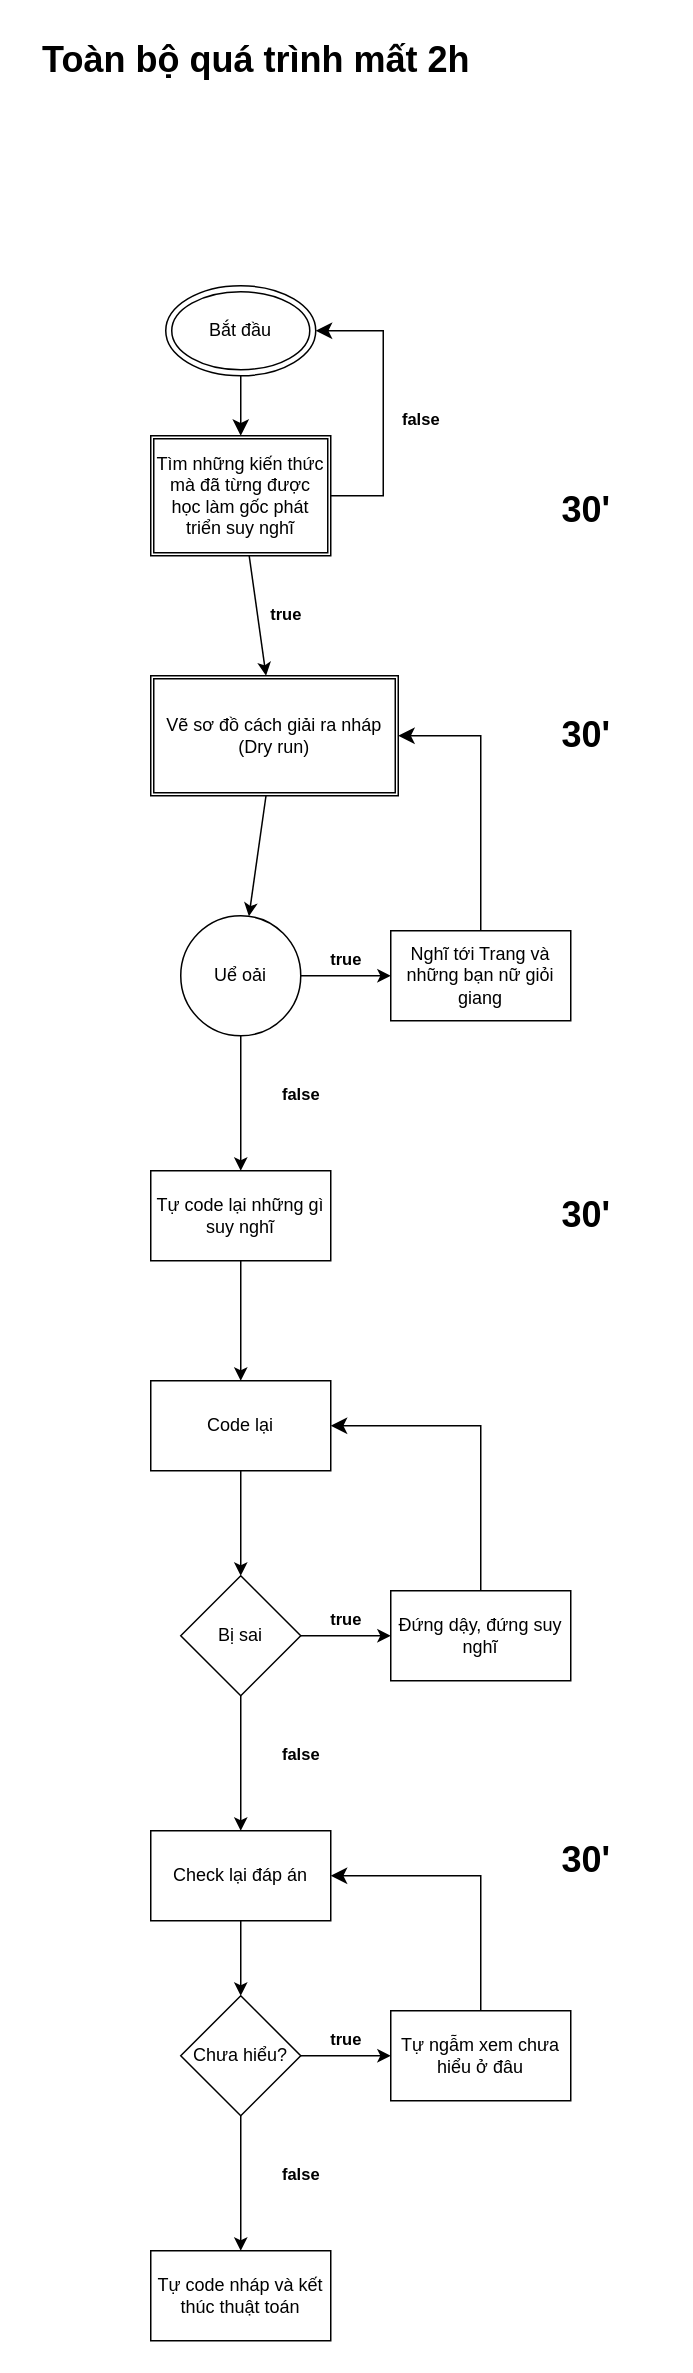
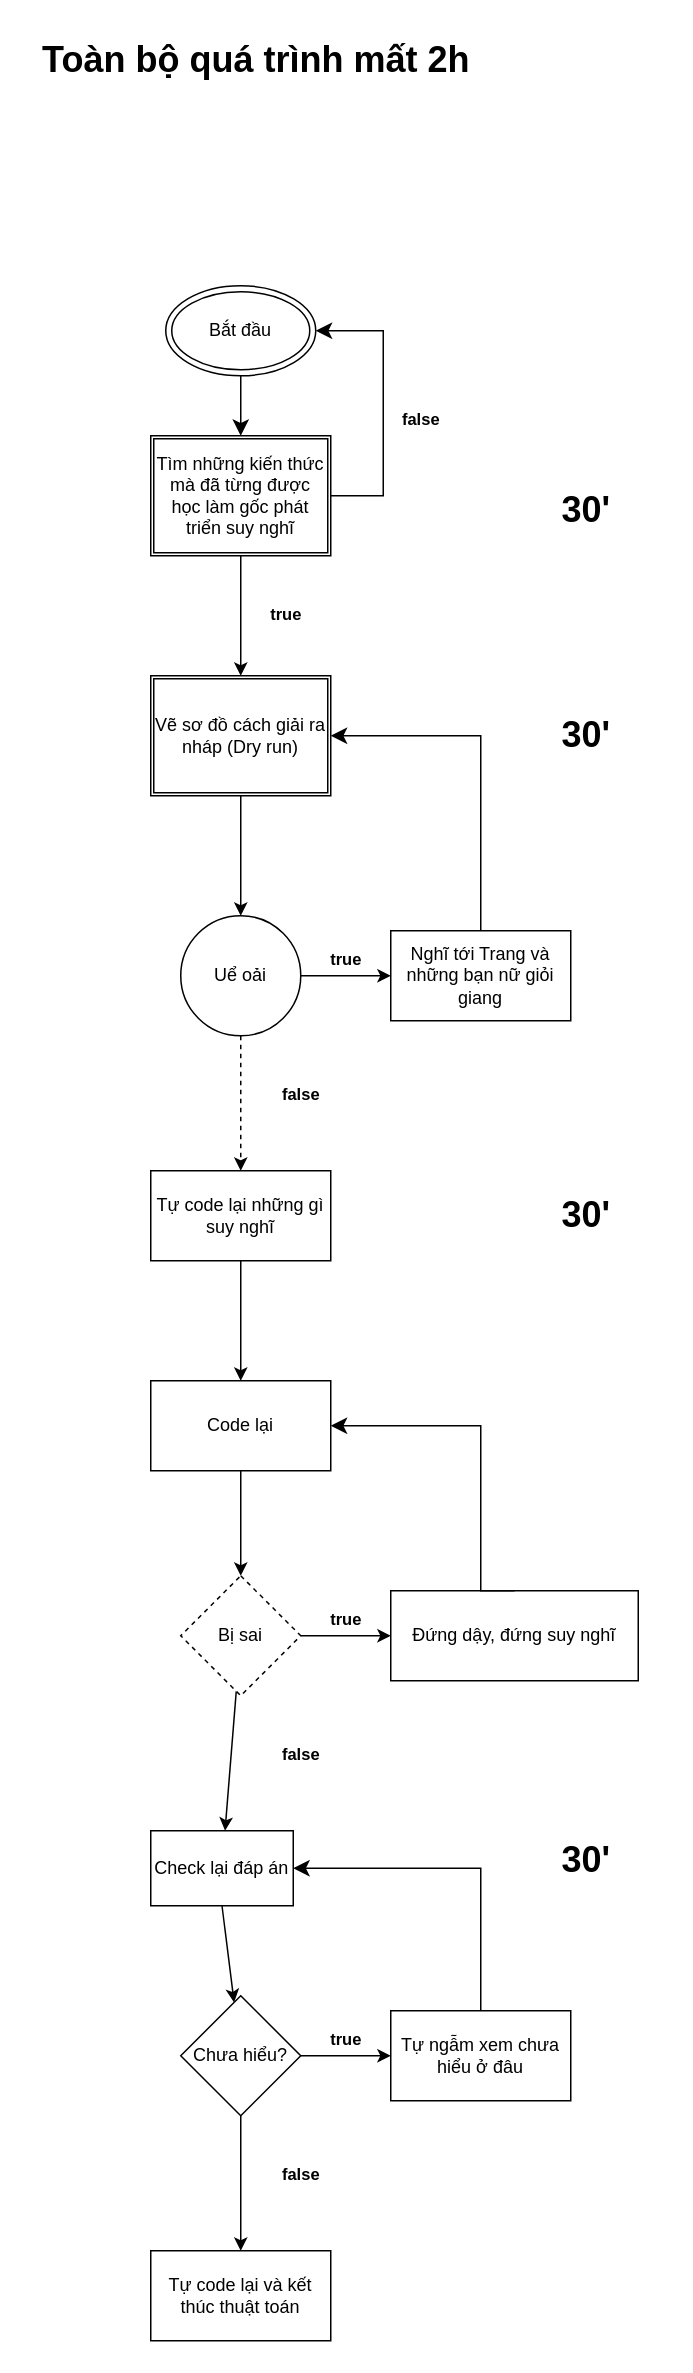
  <mxCell id="0" />
  <mxCell id="1" parent="0" />
  <mxCell id="2" value="Bắt đầu" style="ellipse;shape=doubleEllipse;whiteSpace=wrap;html=1;" parent="1" vertex="1"><mxGeometry x="110" y="190" width="100" height="60" as="geometry" /></mxCell>
  <mxCell id="3" value="" style="edgeStyle=none;html=1;" parent="1" source="4" target="6" edge="1"><mxGeometry relative="1" as="geometry" /></mxCell>
  <mxCell id="4" value="Tìm những kiến thức mà đã từng được học làm gốc phát triển suy nghĩ" style="shape=ext;double=1;rounded=0;whiteSpace=wrap;html=1;" parent="1" vertex="1"><mxGeometry x="100" y="290" width="120" height="80" as="geometry" /></mxCell>
  <mxCell id="5" value="" style="edgeStyle=none;html=1;" parent="1" source="6" target="10" edge="1"><mxGeometry relative="1" as="geometry" /></mxCell>
- <mxCell id="6" value="Vẽ sơ đồ cách giải ra nháp (Dry run)" style="shape=ext;double=1;rounded=0;whiteSpace=wrap;html=1;" parent="1" vertex="1"><mxGeometry x="100" y="450" width="165" height="80" as="geometry" /></mxCell>
+ <mxCell id="6" value="Vẽ sơ đồ cách giải ra nháp (Dry run)" style="shape=ext;double=1;rounded=0;whiteSpace=wrap;html=1;" parent="1" vertex="1"><mxGeometry x="100" y="450" width="120" height="80" as="geometry" /></mxCell>
  <mxCell id="7" value="" style="edgeStyle=elbowEdgeStyle;elbow=horizontal;endArrow=classic;html=1;curved=0;rounded=0;endSize=8;startSize=8;exitX=1;exitY=0.5;exitDx=0;exitDy=0;entryX=1;entryY=0.5;entryDx=0;entryDy=0;" parent="1" source="4" target="2" edge="1"><mxGeometry width="50" height="50" relative="1" as="geometry"><mxPoint x="230" y="390" as="sourcePoint" /><mxPoint x="280" y="230" as="targetPoint" /><Array as="points"><mxPoint x="255" y="320" /></Array></mxGeometry></mxCell>
  <mxCell id="8" value="" style="edgeStyle=none;html=1;" parent="1" source="10" target="11" edge="1"><mxGeometry relative="1" as="geometry" /></mxCell>
- <mxCell id="9" value="" style="edgeStyle=none;html=1;fontSize=11;" parent="1" source="10" target="18" edge="1"><mxGeometry relative="1" as="geometry" /></mxCell>
+ <mxCell id="9" value="" style="edgeStyle=none;html=1;fontSize=11;dashed=1;" parent="1" source="10" target="18" edge="1"><mxGeometry relative="1" as="geometry" /></mxCell>
  <mxCell id="10" value="Uể oải" style="ellipse;whiteSpace=wrap;html=1;" parent="1" vertex="1"><mxGeometry x="120" y="610" width="80" height="80" as="geometry" /></mxCell>
  <mxCell id="11" value="Nghĩ tới Trang và những bạn nữ giỏi giang" style="rounded=0;whiteSpace=wrap;html=1;" parent="1" vertex="1"><mxGeometry x="260" y="620" width="120" height="60" as="geometry" /></mxCell>
  <mxCell id="12" value="" style="edgeStyle=elbowEdgeStyle;elbow=horizontal;endArrow=classic;html=1;curved=0;rounded=0;endSize=8;startSize=8;exitX=0.5;exitY=0;exitDx=0;exitDy=0;entryX=1;entryY=0.5;entryDx=0;entryDy=0;" parent="1" source="11" target="6" edge="1"><mxGeometry width="50" height="50" relative="1" as="geometry"><mxPoint x="230" y="560" as="sourcePoint" /><mxPoint x="280" y="510" as="targetPoint" /><Array as="points"><mxPoint x="320" y="570" /></Array></mxGeometry></mxCell>
  <mxCell id="13" value="&lt;font style=&quot;font-size: 11px;&quot;&gt;true&lt;/font&gt;" style="text;strokeColor=none;fillColor=none;html=1;fontSize=24;fontStyle=1;verticalAlign=middle;align=center;" parent="1" vertex="1"><mxGeometry x="210" y="630" width="40" height="10" as="geometry" /></mxCell>
  <mxCell id="14" value="&lt;font style=&quot;font-size: 11px;&quot;&gt;true&lt;/font&gt;" style="text;strokeColor=none;fillColor=none;html=1;fontSize=24;fontStyle=1;verticalAlign=middle;align=center;" parent="1" vertex="1"><mxGeometry x="170" y="400" width="40" height="10" as="geometry" /></mxCell>
  <mxCell id="15" value="&lt;font style=&quot;font-size: 11px;&quot;&gt;false&lt;br&gt;&lt;/font&gt;" style="text;strokeColor=none;fillColor=none;html=1;fontSize=24;fontStyle=1;verticalAlign=middle;align=center;" parent="1" vertex="1"><mxGeometry x="260" y="270" width="40" height="10" as="geometry" /></mxCell>
  <mxCell id="16" value="&lt;font style=&quot;font-size: 11px;&quot;&gt;false&lt;br&gt;&lt;/font&gt;" style="text;strokeColor=none;fillColor=none;html=1;fontSize=24;fontStyle=1;verticalAlign=middle;align=center;" parent="1" vertex="1"><mxGeometry x="180" y="720" width="40" height="10" as="geometry" /></mxCell>
  <mxCell id="17" value="" style="edgeStyle=none;html=1;fontSize=11;" parent="1" source="18" target="20" edge="1"><mxGeometry relative="1" as="geometry" /></mxCell>
  <mxCell id="18" value="Tự code lại những gì suy nghĩ" style="whiteSpace=wrap;html=1;rounded=0;" parent="1" vertex="1"><mxGeometry x="100" y="780" width="120" height="60" as="geometry" /></mxCell>
  <mxCell id="19" value="" style="edgeStyle=none;html=1;fontSize=11;" parent="1" source="20" target="23" edge="1"><mxGeometry relative="1" as="geometry" /></mxCell>
  <mxCell id="20" value="Code lại" style="whiteSpace=wrap;html=1;rounded=0;" parent="1" vertex="1"><mxGeometry x="100" y="920" width="120" height="60" as="geometry" /></mxCell>
  <mxCell id="21" value="" style="edgeStyle=none;html=1;fontSize=11;" parent="1" source="23" target="24" edge="1"><mxGeometry relative="1" as="geometry" /></mxCell>
  <mxCell id="22" value="" style="edgeStyle=none;html=1;fontSize=11;" parent="1" source="23" target="27" edge="1"><mxGeometry relative="1" as="geometry" /></mxCell>
- <mxCell id="23" value="Bị sai" style="rhombus;whiteSpace=wrap;html=1;rounded=0;" parent="1" vertex="1"><mxGeometry x="120" y="1050" width="80" height="80" as="geometry" /></mxCell>
- <mxCell id="24" value="Đứng dậy, đứng suy nghĩ" style="whiteSpace=wrap;html=1;rounded=0;" parent="1" vertex="1"><mxGeometry x="260" y="1060" width="120" height="60" as="geometry" /></mxCell>
+ <mxCell id="23" value="Bị sai" style="rhombus;whiteSpace=wrap;html=1;rounded=0;dashed=1;" parent="1" vertex="1"><mxGeometry x="120" y="1050" width="80" height="80" as="geometry" /></mxCell>
+ <mxCell id="24" value="Đứng dậy, đứng suy nghĩ" style="whiteSpace=wrap;html=1;rounded=0;" parent="1" vertex="1"><mxGeometry x="260" y="1060" width="165" height="60" as="geometry" /></mxCell>
  <mxCell id="25" value="" style="edgeStyle=elbowEdgeStyle;elbow=horizontal;endArrow=classic;html=1;curved=0;rounded=0;endSize=8;startSize=8;fontSize=11;exitX=0.5;exitY=0;exitDx=0;exitDy=0;entryX=1;entryY=0.5;entryDx=0;entryDy=0;" parent="1" source="24" target="20" edge="1"><mxGeometry width="50" height="50" relative="1" as="geometry"><mxPoint x="230" y="930" as="sourcePoint" /><mxPoint x="280" y="880" as="targetPoint" /><Array as="points"><mxPoint x="320" y="960" /></Array></mxGeometry></mxCell>
  <mxCell id="26" style="edgeStyle=none;html=1;exitX=0.5;exitY=1;exitDx=0;exitDy=0;" edge="1" parent="1" source="27" target="32"><mxGeometry relative="1" as="geometry" /></mxCell>
- <mxCell id="27" value="Check lại đáp án" style="whiteSpace=wrap;html=1;rounded=0;" parent="1" vertex="1"><mxGeometry x="100" y="1220" width="120" height="60" as="geometry" /></mxCell>
+ <mxCell id="27" value="Check lại đáp án" style="whiteSpace=wrap;html=1;rounded=0;" parent="1" vertex="1"><mxGeometry x="100" y="1220" width="95" height="50" as="geometry" /></mxCell>
  <mxCell id="28" value="" style="edgeStyle=segmentEdgeStyle;endArrow=classic;html=1;curved=0;rounded=0;endSize=8;startSize=8;exitX=0.5;exitY=1;exitDx=0;exitDy=0;entryX=0.5;entryY=0;entryDx=0;entryDy=0;" edge="1" parent="1" source="2" target="4"><mxGeometry width="50" height="50" relative="1" as="geometry"><mxPoint x="230" y="460" as="sourcePoint" /><mxPoint x="280" y="410" as="targetPoint" /></mxGeometry></mxCell>
  <mxCell id="29" value="&lt;font style=&quot;font-size: 11px;&quot;&gt;true&lt;/font&gt;" style="text;strokeColor=none;fillColor=none;html=1;fontSize=24;fontStyle=1;verticalAlign=middle;align=center;" vertex="1" parent="1"><mxGeometry x="210" y="1070" width="40" height="10" as="geometry" /></mxCell>
  <mxCell id="30" value="" style="edgeStyle=none;html=1;" edge="1" parent="1" source="32" target="33"><mxGeometry relative="1" as="geometry" /></mxCell>
  <mxCell id="31" value="" style="edgeStyle=none;html=1;" edge="1" parent="1" source="32" target="38"><mxGeometry relative="1" as="geometry" /></mxCell>
  <mxCell id="32" value="Chưa hiểu?" style="rhombus;whiteSpace=wrap;html=1;rounded=0;" vertex="1" parent="1"><mxGeometry x="120" y="1330" width="80" height="80" as="geometry" /></mxCell>
  <mxCell id="33" value="Tự ngẫm xem chưa hiểu ở đâu" style="whiteSpace=wrap;html=1;rounded=0;" vertex="1" parent="1"><mxGeometry x="260" y="1340" width="120" height="60" as="geometry" /></mxCell>
  <mxCell id="34" value="" style="edgeStyle=elbowEdgeStyle;elbow=horizontal;endArrow=classic;html=1;curved=0;rounded=0;endSize=8;startSize=8;exitX=0.5;exitY=0;exitDx=0;exitDy=0;entryX=1;entryY=0.5;entryDx=0;entryDy=0;" edge="1" parent="1" source="33" target="27"><mxGeometry width="50" height="50" relative="1" as="geometry"><mxPoint x="230" y="1200" as="sourcePoint" /><mxPoint x="280" y="1150" as="targetPoint" /><Array as="points"><mxPoint x="320" y="1250" /></Array></mxGeometry></mxCell>
  <mxCell id="35" value="&lt;font style=&quot;font-size: 11px;&quot;&gt;true&lt;/font&gt;" style="text;strokeColor=none;fillColor=none;html=1;fontSize=24;fontStyle=1;verticalAlign=middle;align=center;" vertex="1" parent="1"><mxGeometry x="210" y="1350" width="40" height="10" as="geometry" /></mxCell>
  <mxCell id="36" value="&lt;font style=&quot;font-size: 11px;&quot;&gt;false&lt;br&gt;&lt;/font&gt;" style="text;strokeColor=none;fillColor=none;html=1;fontSize=24;fontStyle=1;verticalAlign=middle;align=center;" vertex="1" parent="1"><mxGeometry x="180" y="1440" width="40" height="10" as="geometry" /></mxCell>
  <mxCell id="37" value="&lt;font style=&quot;font-size: 11px;&quot;&gt;false&lt;br&gt;&lt;/font&gt;" style="text;strokeColor=none;fillColor=none;html=1;fontSize=24;fontStyle=1;verticalAlign=middle;align=center;" vertex="1" parent="1"><mxGeometry x="180" y="1160" width="40" height="10" as="geometry" /></mxCell>
- <mxCell id="38" value="Tự code nháp và kết thúc thuật toán" style="whiteSpace=wrap;html=1;rounded=0;" vertex="1" parent="1"><mxGeometry x="100" y="1500" width="120" height="60" as="geometry" /></mxCell>
+ <mxCell id="38" value="Tự code lại và kết thúc thuật toán" style="whiteSpace=wrap;html=1;rounded=0;" vertex="1" parent="1"><mxGeometry x="100" y="1500" width="120" height="60" as="geometry" /></mxCell>
  <mxCell id="39" value="Toàn bộ quá trình mất 2h" style="text;strokeColor=none;fillColor=none;html=1;fontSize=24;fontStyle=1;verticalAlign=middle;align=center;" vertex="1" parent="1"><mxGeometry x="20" y="20" width="300" height="40" as="geometry" /></mxCell>
  <mxCell id="40" value="30'" style="text;strokeColor=none;fillColor=none;html=1;fontSize=24;fontStyle=1;verticalAlign=middle;align=center;" vertex="1" parent="1"><mxGeometry x="340" y="320" width="100" height="40" as="geometry" /></mxCell>
  <mxCell id="41" value="30'" style="text;strokeColor=none;fillColor=none;html=1;fontSize=24;fontStyle=1;verticalAlign=middle;align=center;" vertex="1" parent="1"><mxGeometry x="340" y="1220" width="100" height="40" as="geometry" /></mxCell>
  <mxCell id="42" value="30'" style="text;strokeColor=none;fillColor=none;html=1;fontSize=24;fontStyle=1;verticalAlign=middle;align=center;" vertex="1" parent="1"><mxGeometry x="340" y="790" width="100" height="40" as="geometry" /></mxCell>
  <mxCell id="43" value="30'" style="text;strokeColor=none;fillColor=none;html=1;fontSize=24;fontStyle=1;verticalAlign=middle;align=center;" vertex="1" parent="1"><mxGeometry x="340" y="470" width="100" height="40" as="geometry" /></mxCell>
